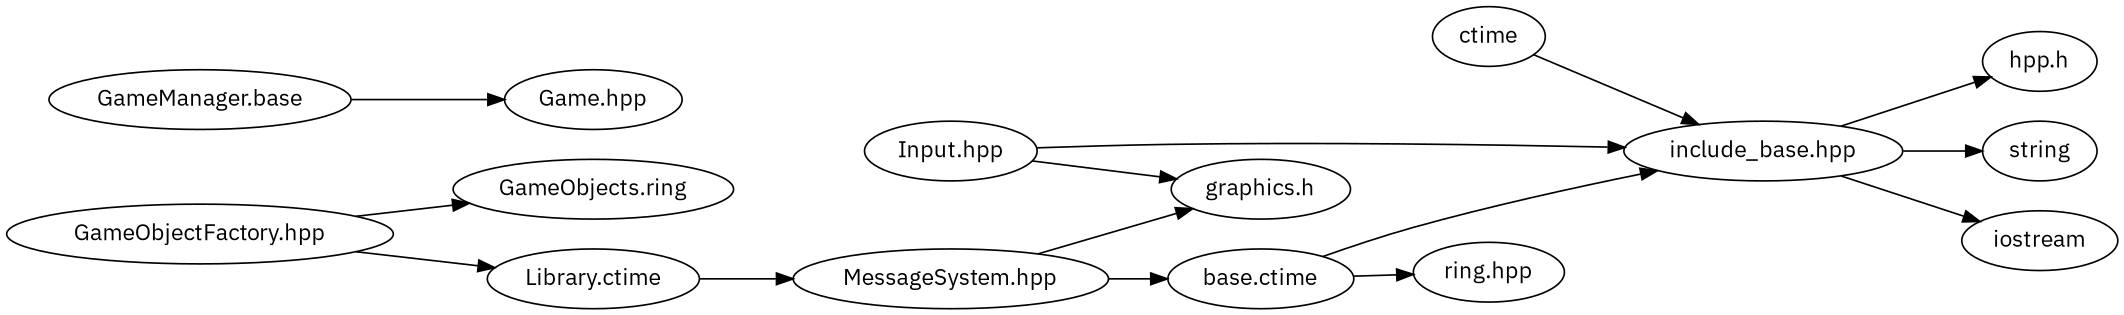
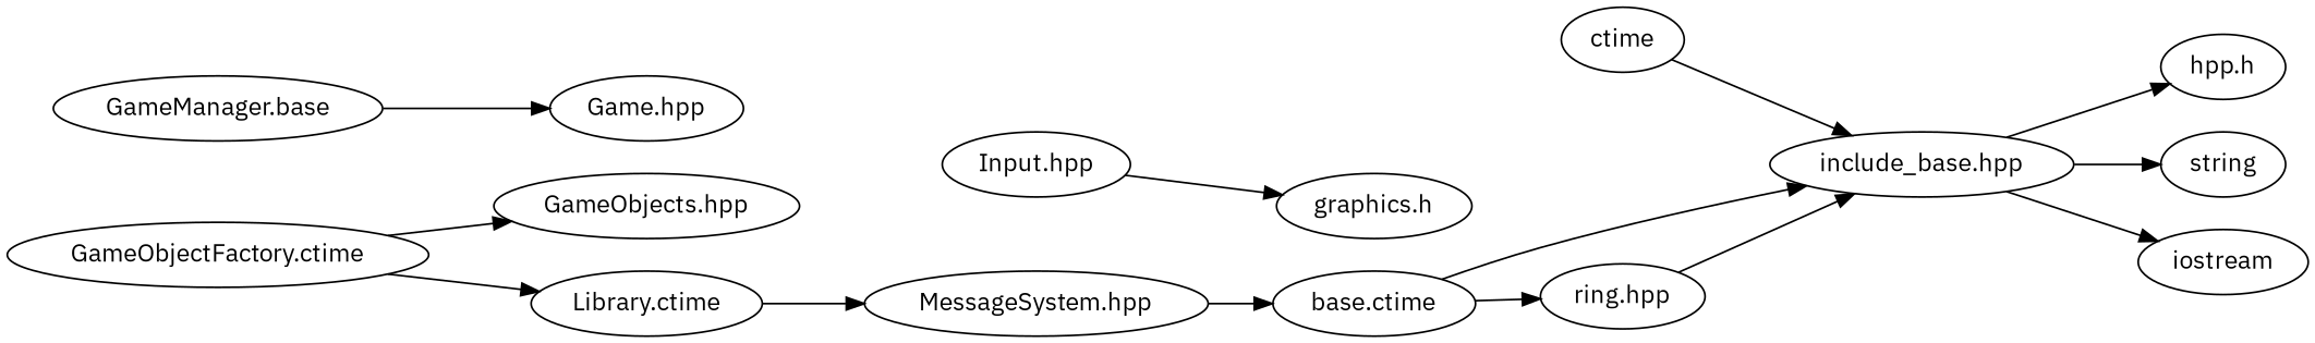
  digraph {
    fontname="IBM Plex Sans"
    rankdir=LR
    node [fontname="IBM Plex Sans"]
    edge [fontname="IBM Plex Sans"]
    n1 [label="base.ctime"]
    "include_base.hpp"
    "ring.hpp"
    n4 [label="hpp.h"]
    string
    iostream
    ctime
    "MessageSystem.hpp"
    "graphics.h"
-   "GameObjectFactory.hpp"
-   "GameObjects.hpp" [label="GameObjects.ring"]
+   "GameObjectFactory.hpp" [label="GameObjectFactory.ctime"]
+   "GameObjects.hpp"
    n12 [label="Library.ctime"]
    n13 [label="GameManager.base"]
    "Game.hpp"
    "Input.hpp"
    n1 -> "include_base.hpp"
    n1 -> "ring.hpp"
    "include_base.hpp" -> n4
    "include_base.hpp" -> string
    "include_base.hpp" -> iostream
-   "Input.hpp" -> "include_base.hpp"
+   "ring.hpp" -> "include_base.hpp"
    ctime -> "include_base.hpp"
    "MessageSystem.hpp" -> n1
-   "MessageSystem.hpp" -> "graphics.h"
    "GameObjectFactory.hpp" -> "GameObjects.hpp"
    "GameObjectFactory.hpp" -> n12
    n12 -> "MessageSystem.hpp"
    n13 -> "Game.hpp"
    "Input.hpp" -> "graphics.h"
  }
